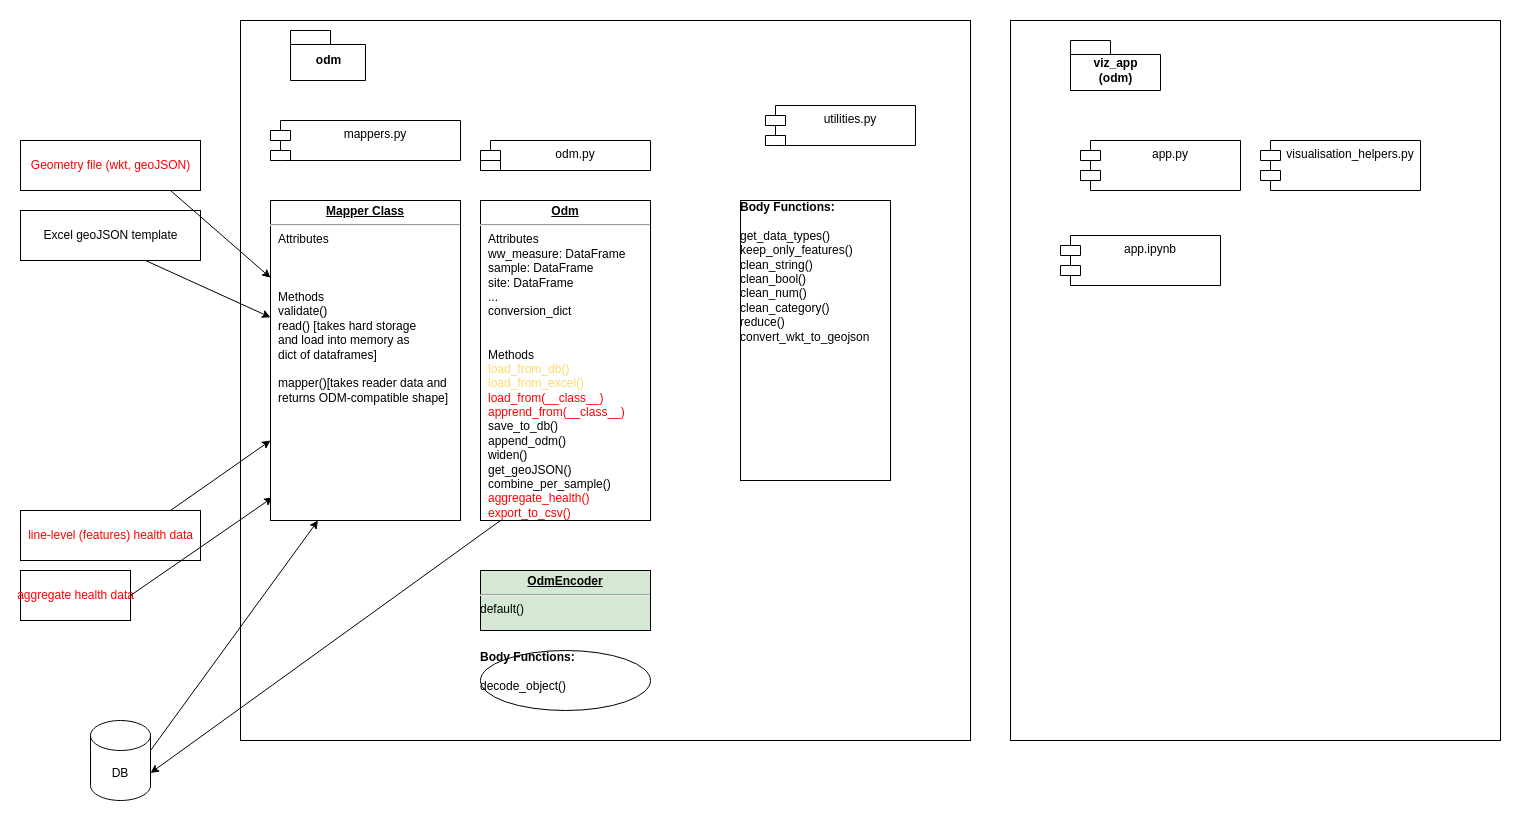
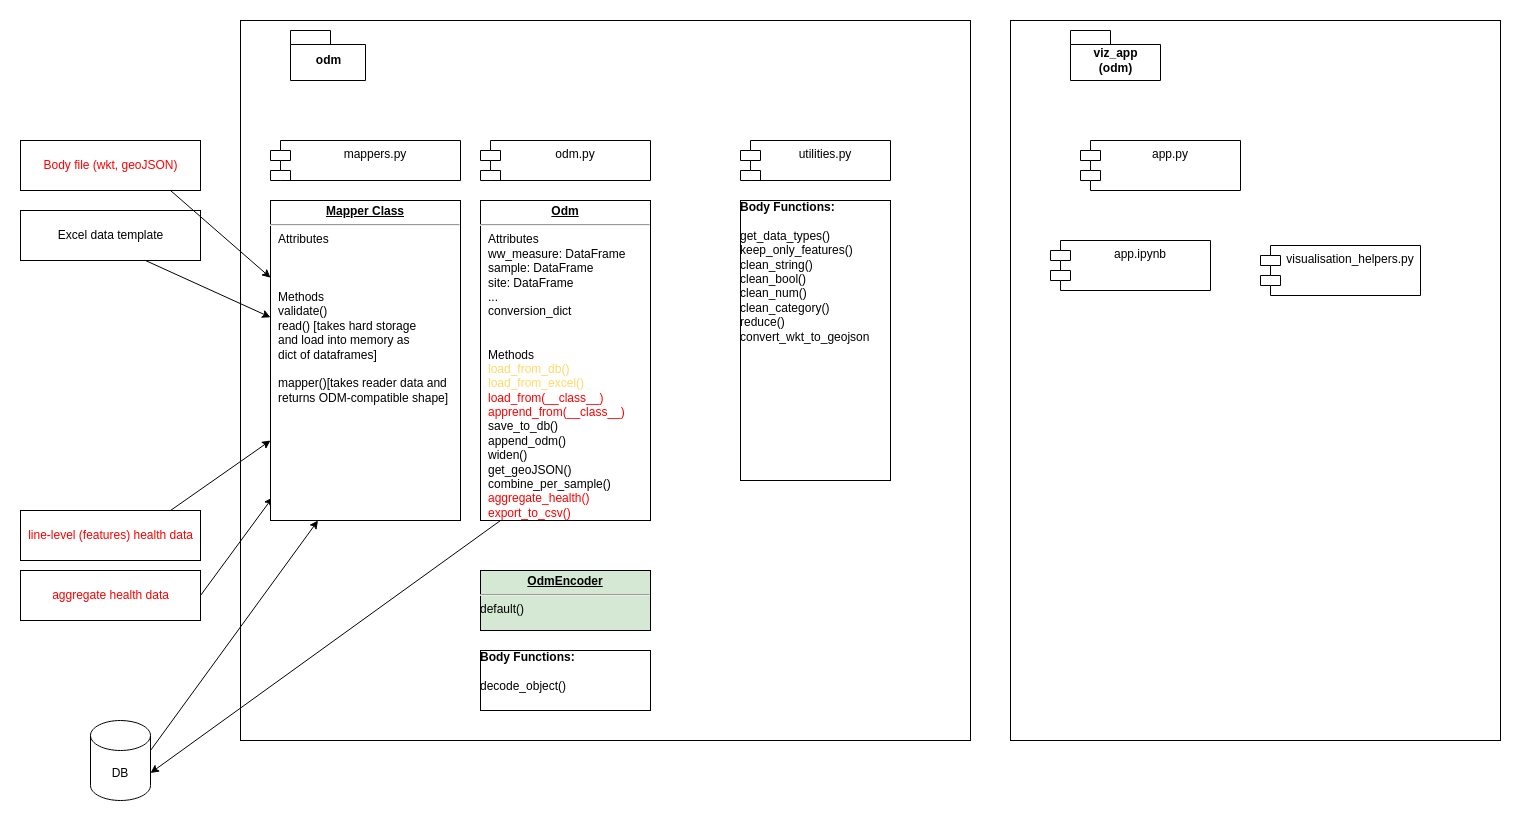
  <mxCell id="0" />
  <mxCell id="1" parent="0" />
  <mxCell id="2" value="" style="rounded=0;whiteSpace=wrap;html=1;fontColor=#FF0000;fillColor=none;" vertex="1" parent="1"><mxGeometry x="1010" y="20" width="490" height="720" as="geometry" /></mxCell>
  <mxCell id="3" value="" style="rounded=0;whiteSpace=wrap;html=1;fontColor=#FF0000;fillColor=none;" vertex="1" parent="1"><mxGeometry x="240" y="20" width="730" height="720" as="geometry" /></mxCell>
  <mxCell id="4" value="odm" style="shape=folder;fontStyle=1;spacingTop=10;tabWidth=40;tabHeight=14;tabPosition=left;html=1;" vertex="1" parent="1"><mxGeometry x="290" y="30" width="75" height="50" as="geometry" /></mxCell>
- <mxCell id="5" value="odm.py " style="shape=module;align=left;spacingLeft=20;align=center;verticalAlign=top;" vertex="1" parent="1"><mxGeometry x="480" y="140" width="170" height="30" as="geometry" /></mxCell>
- <mxCell id="6" value="utilities.py " style="shape=module;align=left;spacingLeft=20;align=center;verticalAlign=top;" vertex="1" parent="1"><mxGeometry x="765" y="105" width="150" height="40" as="geometry" /></mxCell>
- <mxCell id="7" value="visualisation_helpers.py " style="shape=module;align=left;spacingLeft=20;align=center;verticalAlign=top;" vertex="1" parent="1"><mxGeometry x="1260" y="140" width="160" height="50" as="geometry" /></mxCell>
+ <mxCell id="5" value="odm.py " style="shape=module;align=left;spacingLeft=20;align=center;verticalAlign=top;" vertex="1" parent="1"><mxGeometry x="480" y="140" width="170" height="40" as="geometry" /></mxCell>
+ <mxCell id="6" value="utilities.py " style="shape=module;align=left;spacingLeft=20;align=center;verticalAlign=top;" vertex="1" parent="1"><mxGeometry x="740" y="140" width="150" height="40" as="geometry" /></mxCell>
+ <mxCell id="7" value="visualisation_helpers.py " style="shape=module;align=left;spacingLeft=20;align=center;verticalAlign=top;" vertex="1" parent="1"><mxGeometry x="1260" y="245" width="160" height="50" as="geometry" /></mxCell>
  <mxCell id="8" value="&lt;p style=&quot;margin: 0px ; margin-top: 4px ; text-align: center ; text-decoration: underline&quot;&gt;&lt;b&gt;Odm&lt;/b&gt;&lt;/p&gt;&lt;hr&gt;&lt;p style=&quot;margin: 0px ; margin-left: 8px&quot;&gt;Attributes&lt;br&gt;&lt;/p&gt;&lt;p style=&quot;margin: 0px ; margin-left: 8px&quot;&gt;ww_measure: DataFrame&lt;/p&gt;&lt;p style=&quot;margin: 0px ; margin-left: 8px&quot;&gt;sample: DataFrame&lt;/p&gt;&lt;p style=&quot;margin: 0px ; margin-left: 8px&quot;&gt;site: DataFrame&lt;/p&gt;&lt;p style=&quot;margin: 0px ; margin-left: 8px&quot;&gt;...&lt;/p&gt;&lt;p style=&quot;margin: 0px ; margin-left: 8px&quot;&gt;conversion_dict&lt;br&gt;&lt;/p&gt;&lt;p style=&quot;margin: 0px ; margin-left: 8px&quot;&gt;&lt;br&gt;&lt;/p&gt;&lt;p style=&quot;margin: 0px ; margin-left: 8px&quot;&gt;&lt;br&gt;&lt;/p&gt;&lt;p style=&quot;margin: 0px ; margin-left: 8px&quot;&gt;Methods&lt;/p&gt;&lt;p style=&quot;margin: 0px ; margin-left: 8px&quot;&gt;&lt;font color=&quot;#FFD966&quot;&gt;load_from_db()&lt;/font&gt;&lt;/p&gt;&lt;p style=&quot;margin: 0px ; margin-left: 8px&quot;&gt;&lt;font color=&quot;#FFD966&quot;&gt;load_from_excel()&lt;/font&gt;&lt;/p&gt;&lt;p style=&quot;margin: 0px ; margin-left: 8px&quot;&gt;&lt;font color=&quot;#FFD966&quot;&gt;&lt;font color=&quot;#FF0000&quot;&gt;load_from(__class__)&lt;/font&gt;&lt;/font&gt;&lt;/p&gt;&lt;p style=&quot;margin: 0px ; margin-left: 8px&quot;&gt;&lt;font color=&quot;#FFD966&quot;&gt;&lt;font color=&quot;#FF0000&quot;&gt;apprend_from(__class__)&lt;/font&gt;&lt;br&gt;&lt;/font&gt;&lt;/p&gt;&lt;p style=&quot;margin: 0px ; margin-left: 8px&quot;&gt;save_to_db()&lt;/p&gt;&lt;p style=&quot;margin: 0px ; margin-left: 8px&quot;&gt;append_odm()&lt;/p&gt;&lt;p style=&quot;margin: 0px ; margin-left: 8px&quot;&gt;widen()&lt;/p&gt;&lt;p style=&quot;margin: 0px ; margin-left: 8px&quot;&gt;get_geoJSON()&lt;/p&gt;&lt;p style=&quot;margin: 0px ; margin-left: 8px&quot;&gt;combine_per_sample()&lt;/p&gt;&lt;p style=&quot;margin: 0px ; margin-left: 8px&quot;&gt;&lt;font color=&quot;#FF0000&quot;&gt;aggregate_health()&lt;/font&gt;&lt;/p&gt;&lt;p style=&quot;margin: 0px ; margin-left: 8px&quot;&gt;&lt;font color=&quot;#FF0000&quot;&gt;export_to_csv()&lt;br&gt;&lt;/font&gt;&lt;/p&gt;&lt;p style=&quot;margin: 0px ; margin-left: 8px&quot;&gt;&lt;br&gt;&lt;/p&gt;" style="verticalAlign=top;align=left;overflow=fill;fontSize=12;fontFamily=Helvetica;html=1;" vertex="1" parent="1"><mxGeometry x="480" y="200" width="170" height="320" as="geometry" /></mxCell>
  <mxCell id="9" value="&lt;p style=&quot;margin: 0px ; margin-top: 4px ; text-align: center ; text-decoration: underline&quot;&gt;&lt;b&gt;OdmEncoder&lt;/b&gt;&lt;/p&gt;&lt;hr&gt;default()" style="verticalAlign=top;align=left;overflow=fill;fontSize=12;fontFamily=Helvetica;html=1;fillColor=#d5e8d4;" vertex="1" parent="1"><mxGeometry x="480" y="570" width="170" height="60" as="geometry" /></mxCell>
- <mxCell id="10" value="&lt;div&gt;&lt;b&gt;Body Functions:&lt;/b&gt;&lt;/div&gt;&lt;div&gt;&lt;br&gt;&lt;/div&gt;&lt;div&gt;decode_object()&lt;br&gt;&lt;/div&gt;" style="ellipse;verticalAlign=top;align=left;overflow=fill;fontSize=12;fontFamily=Helvetica;html=1;" vertex="1" parent="1"><mxGeometry x="480" y="650" width="170" height="60" as="geometry" /></mxCell>
+ <mxCell id="10" value="&lt;div&gt;&lt;b&gt;Body Functions:&lt;/b&gt;&lt;/div&gt;&lt;div&gt;&lt;br&gt;&lt;/div&gt;&lt;div&gt;decode_object()&lt;br&gt;&lt;/div&gt;" style="verticalAlign=top;align=left;overflow=fill;fontSize=12;fontFamily=Helvetica;html=1;" vertex="1" parent="1"><mxGeometry x="480" y="650" width="170" height="60" as="geometry" /></mxCell>
  <mxCell id="11" value="&lt;div&gt;&lt;b&gt;Body Functions:&lt;/b&gt;&lt;/div&gt;&lt;div&gt;&lt;br&gt;&lt;/div&gt;&lt;div&gt;get_data_types()&lt;/div&gt;&lt;div&gt;keep_only_features()&lt;/div&gt;&lt;div&gt;clean_string()&lt;/div&gt;&lt;div&gt;clean_bool()&lt;/div&gt;&lt;div&gt;clean_num()&lt;/div&gt;&lt;div&gt;clean_category()&lt;/div&gt;&lt;div&gt;reduce()&lt;/div&gt;&lt;div&gt;convert_wkt_to_geojson&lt;/div&gt;&lt;div&gt;&lt;br&gt;&lt;/div&gt;&lt;div&gt;&lt;br&gt;&lt;/div&gt;" style="verticalAlign=top;align=left;overflow=fill;fontSize=12;fontFamily=Helvetica;html=1;" vertex="1" parent="1"><mxGeometry x="740" y="200" width="150" height="280" as="geometry" /></mxCell>
- <mxCell id="12" value="Excel geoJSON template" style="html=1;" vertex="1" parent="1"><mxGeometry x="20" y="210" width="180" height="50" as="geometry" /></mxCell>
+ <mxCell id="12" value="Excel data template" style="html=1;" vertex="1" parent="1"><mxGeometry x="20" y="210" width="180" height="50" as="geometry" /></mxCell>
  <mxCell id="13" value="DB" style="shape=cylinder3;whiteSpace=wrap;html=1;boundedLbl=1;backgroundOutline=1;size=15;" vertex="1" parent="1"><mxGeometry x="90" y="720" width="60" height="80" as="geometry" /></mxCell>
  <mxCell id="14" value="" style="endArrow=classic;html=1;" edge="1" parent="1" target="23"><mxGeometry width="50" height="50" relative="1" as="geometry"><mxPoint x="145" y="260" as="sourcePoint" /><mxPoint x="240" y="320" as="targetPoint" /></mxGeometry></mxCell>
  <mxCell id="15" value="" style="endArrow=classic;html=1;entryX=1;entryY=0;entryDx=0;entryDy=52.5;entryPerimeter=0;" edge="1" parent="1" target="13"><mxGeometry width="50" height="50" relative="1" as="geometry"><mxPoint x="500" y="520" as="sourcePoint" /><mxPoint x="400" y="590" as="targetPoint" /></mxGeometry></mxCell>
  <mxCell id="16" value="" style="endArrow=classic;html=1;entryX=0.25;entryY=1;entryDx=0;entryDy=0;" edge="1" parent="1" target="23"><mxGeometry width="50" height="50" relative="1" as="geometry"><mxPoint x="150" y="750" as="sourcePoint" /><mxPoint x="250" y="680" as="targetPoint" /></mxGeometry></mxCell>
- <mxCell id="17" value="Geometry file (wkt, geoJSON)" style="html=1;fontColor=#FF0000;" vertex="1" parent="1"><mxGeometry x="20" y="140" width="180" height="50" as="geometry" /></mxCell>
+ <mxCell id="17" value="Body file (wkt, geoJSON)" style="html=1;fontColor=#FF0000;" vertex="1" parent="1"><mxGeometry x="20" y="140" width="180" height="50" as="geometry" /></mxCell>
  <mxCell id="18" value="" style="endArrow=classic;html=1;" edge="1" parent="1" target="23"><mxGeometry width="50" height="50" relative="1" as="geometry"><mxPoint x="170" y="190" as="sourcePoint" /><mxPoint x="265" y="250" as="targetPoint" /></mxGeometry></mxCell>
  <mxCell id="19" value="line-level (features) health data" style="html=1;fontColor=#FF0000;" vertex="1" parent="1"><mxGeometry x="20" y="510" width="180" height="50" as="geometry" /></mxCell>
  <mxCell id="20" value="" style="endArrow=classic;html=1;" edge="1" parent="1"><mxGeometry width="50" height="50" relative="1" as="geometry"><mxPoint x="170" y="510" as="sourcePoint" /><mxPoint x="270" y="440" as="targetPoint" /></mxGeometry></mxCell>
- <mxCell id="21" value="aggregate health data" style="html=1;fontColor=#FF0000;" vertex="1" parent="1"><mxGeometry x="20" y="570" width="110" height="50" as="geometry" /></mxCell>
+ <mxCell id="21" value="aggregate health data" style="html=1;fontColor=#FF0000;" vertex="1" parent="1"><mxGeometry x="20" y="570" width="180" height="50" as="geometry" /></mxCell>
  <mxCell id="22" value="" style="endArrow=classic;html=1;entryX=0.011;entryY=0.928;entryDx=0;entryDy=0;entryPerimeter=0;exitX=1;exitY=0.5;exitDx=0;exitDy=0;" edge="1" parent="1" source="21" target="23"><mxGeometry width="50" height="50" relative="1" as="geometry"><mxPoint x="180" y="590" as="sourcePoint" /><mxPoint x="280" y="520" as="targetPoint" /></mxGeometry></mxCell>
  <mxCell id="23" value="&lt;p style=&quot;margin: 0px ; margin-top: 4px ; text-align: center ; text-decoration: underline&quot;&gt;&lt;b&gt;Mapper Class&lt;/b&gt;&lt;br&gt;&lt;/p&gt;&lt;hr&gt;&lt;p style=&quot;margin: 0px ; margin-left: 8px&quot;&gt;Attributes&lt;br&gt;&lt;/p&gt;&lt;br&gt;&lt;p style=&quot;margin: 0px ; margin-left: 8px&quot;&gt;&lt;br&gt;&lt;/p&gt;&lt;p style=&quot;margin: 0px ; margin-left: 8px&quot;&gt;&lt;br&gt;&lt;/p&gt;&lt;p style=&quot;margin: 0px ; margin-left: 8px&quot;&gt;Methods&lt;/p&gt;&lt;p style=&quot;margin: 0px ; margin-left: 8px&quot;&gt;validate()&lt;/p&gt;&lt;p style=&quot;margin: 0px ; margin-left: 8px&quot;&gt;read() [takes hard storage&lt;/p&gt;&lt;p style=&quot;margin: 0px ; margin-left: 8px&quot;&gt; and load into memory as&lt;/p&gt;&lt;p style=&quot;margin: 0px ; margin-left: 8px&quot;&gt; dict of dataframes]&lt;/p&gt;&lt;p style=&quot;margin: 0px ; margin-left: 8px&quot;&gt;&lt;br&gt;&lt;/p&gt;&lt;p style=&quot;margin: 0px ; margin-left: 8px&quot;&gt;mapper()[takes reader data and &lt;br&gt;&lt;/p&gt;&lt;p style=&quot;margin: 0px ; margin-left: 8px&quot;&gt;returns ODM-compatible shape]&lt;br&gt;&lt;/p&gt;&lt;br&gt;&lt;p style=&quot;margin: 0px ; margin-left: 8px&quot;&gt;&lt;br&gt;&lt;/p&gt;" style="verticalAlign=top;align=left;overflow=fill;fontSize=12;fontFamily=Helvetica;html=1;" vertex="1" parent="1"><mxGeometry x="270" y="200" width="190" height="320" as="geometry" /></mxCell>
- <mxCell id="24" value="mappers.py " style="shape=module;align=left;spacingLeft=20;align=center;verticalAlign=top;" vertex="1" parent="1"><mxGeometry x="270" y="120" width="190" height="40" as="geometry" /></mxCell>
- <mxCell id="25" value="&lt;div&gt;viz_app&lt;/div&gt;&lt;div&gt;(odm)&lt;br&gt;&lt;/div&gt;" style="shape=folder;fontStyle=1;spacingTop=10;tabWidth=40;tabHeight=14;tabPosition=left;html=1;" vertex="1" parent="1"><mxGeometry x="1070" y="40" width="90" height="50" as="geometry" /></mxCell>
+ <mxCell id="24" value="mappers.py " style="shape=module;align=left;spacingLeft=20;align=center;verticalAlign=top;" vertex="1" parent="1"><mxGeometry x="270" y="140" width="190" height="40" as="geometry" /></mxCell>
+ <mxCell id="25" value="&lt;div&gt;viz_app&lt;/div&gt;&lt;div&gt;(odm)&lt;br&gt;&lt;/div&gt;" style="shape=folder;fontStyle=1;spacingTop=10;tabWidth=40;tabHeight=14;tabPosition=left;html=1;" vertex="1" parent="1"><mxGeometry x="1070" y="30" width="90" height="50" as="geometry" /></mxCell>
  <mxCell id="26" value="app.py" style="shape=module;align=left;spacingLeft=20;align=center;verticalAlign=top;" vertex="1" parent="1"><mxGeometry x="1080" y="140" width="160" height="50" as="geometry" /></mxCell>
- <mxCell id="27" value="app.ipynb" style="shape=module;align=left;spacingLeft=20;align=center;verticalAlign=top;" vertex="1" parent="1"><mxGeometry x="1060" y="235" width="160" height="50" as="geometry" /></mxCell>
+ <mxCell id="27" value="app.ipynb" style="shape=module;align=left;spacingLeft=20;align=center;verticalAlign=top;" vertex="1" parent="1"><mxGeometry x="1050" y="240" width="160" height="50" as="geometry" /></mxCell>
